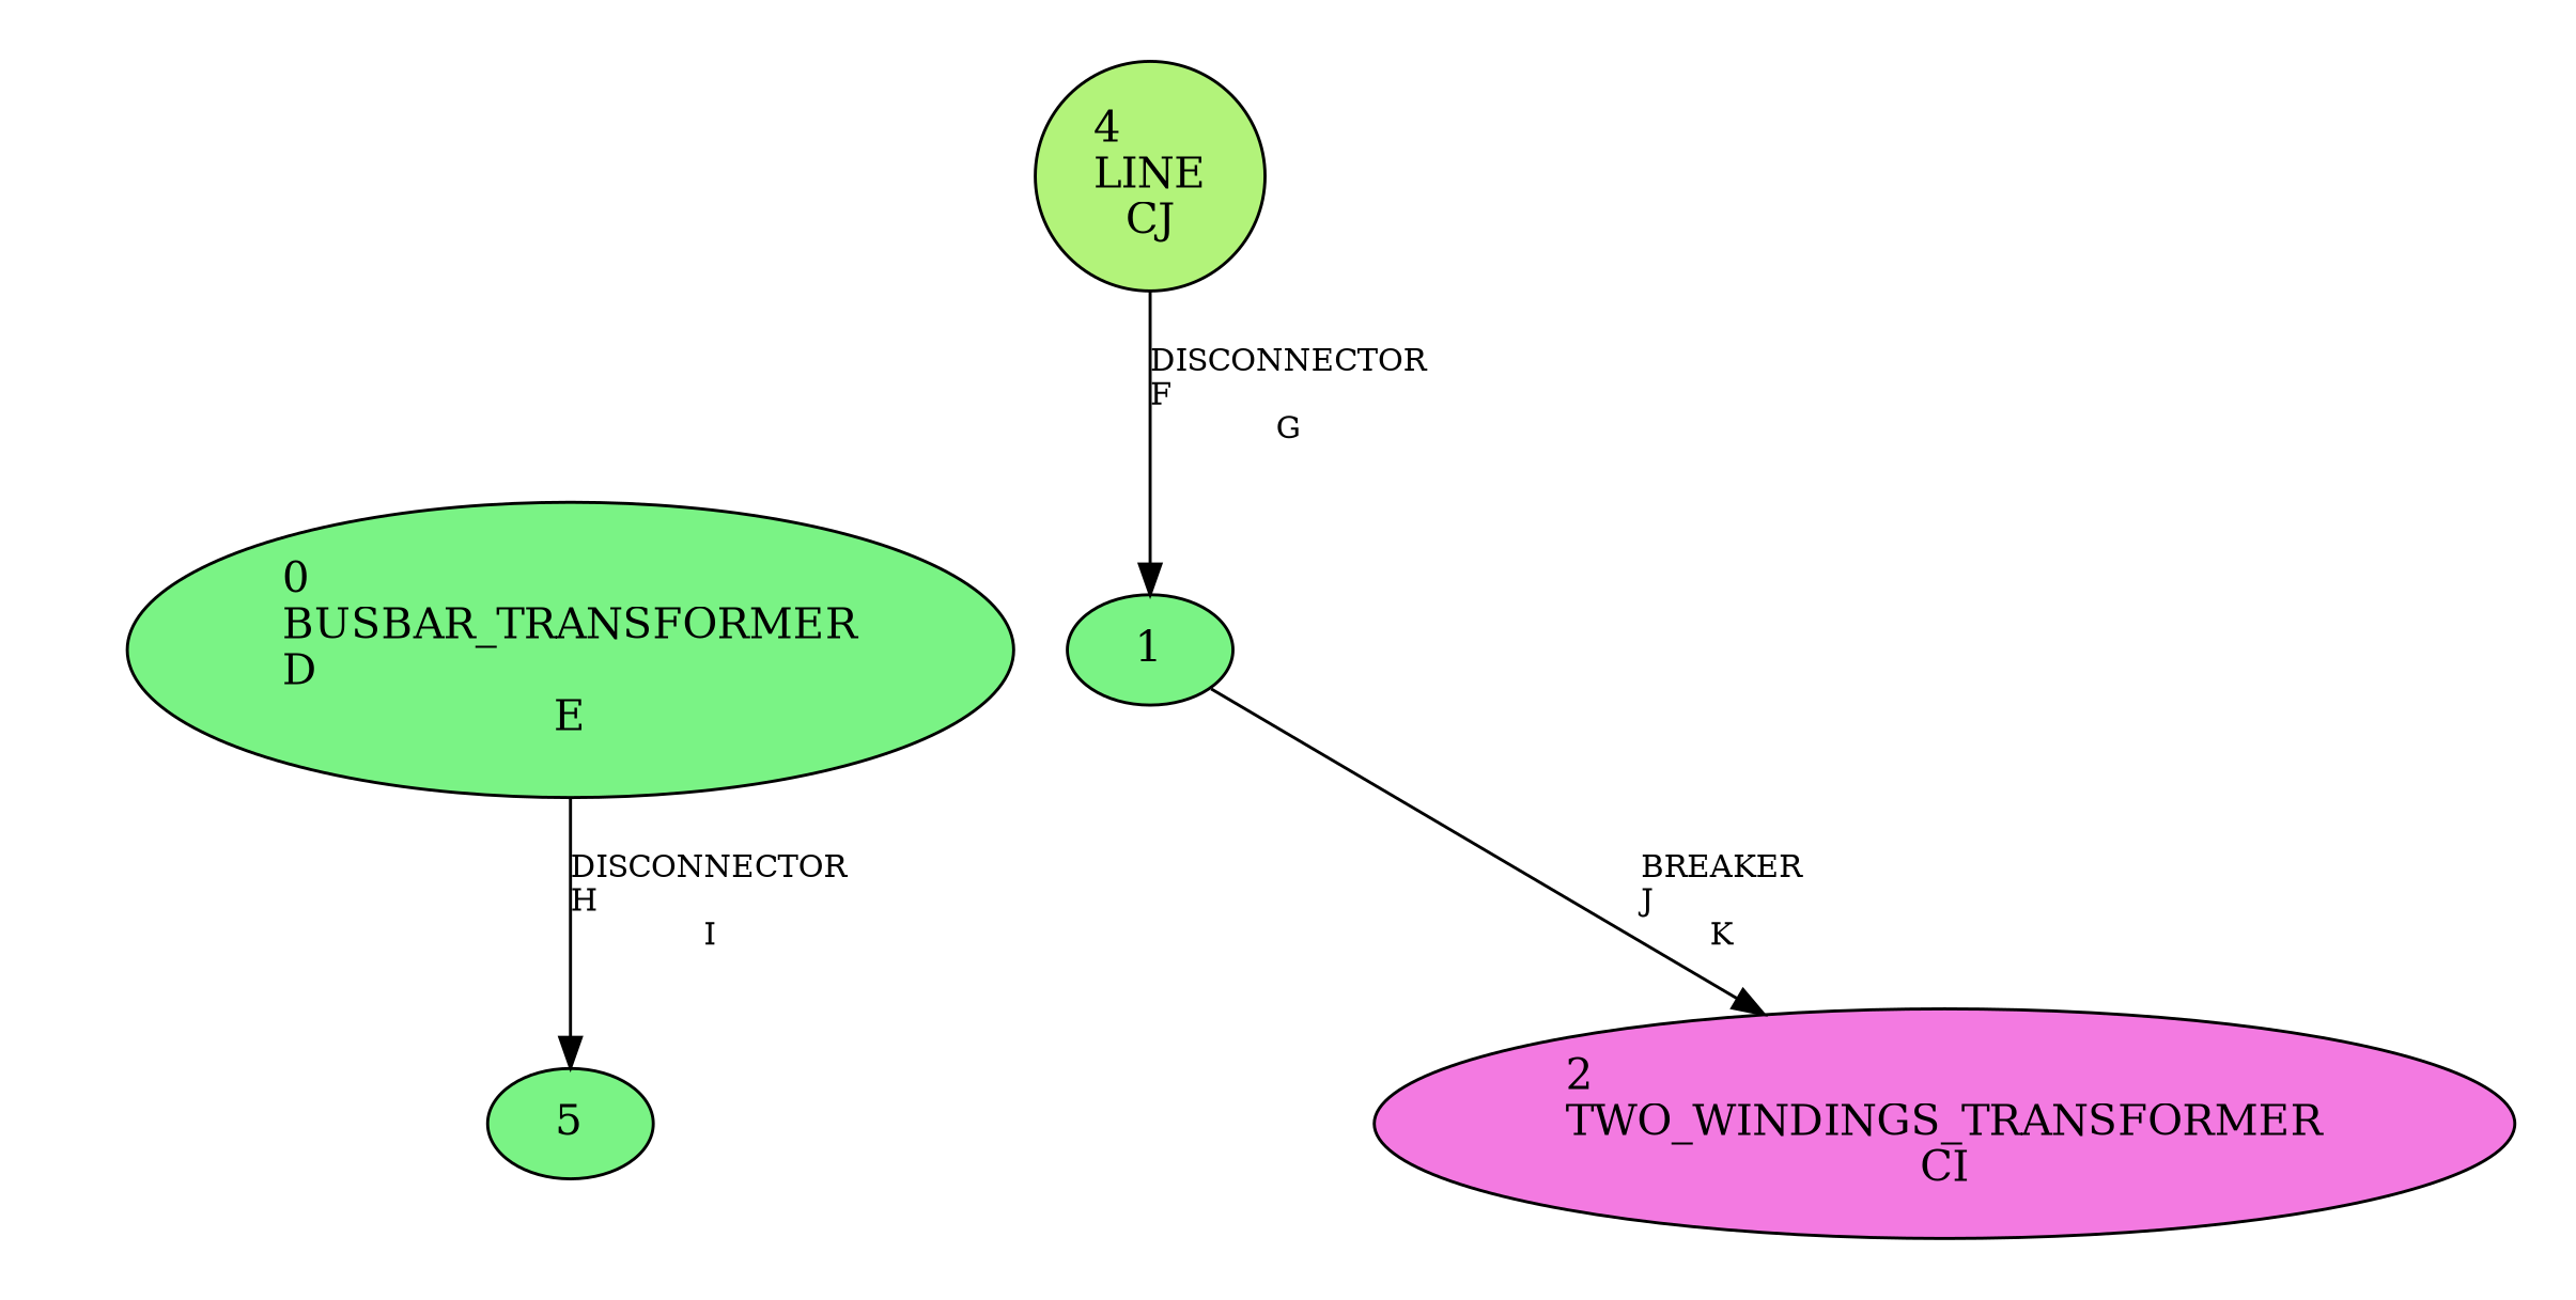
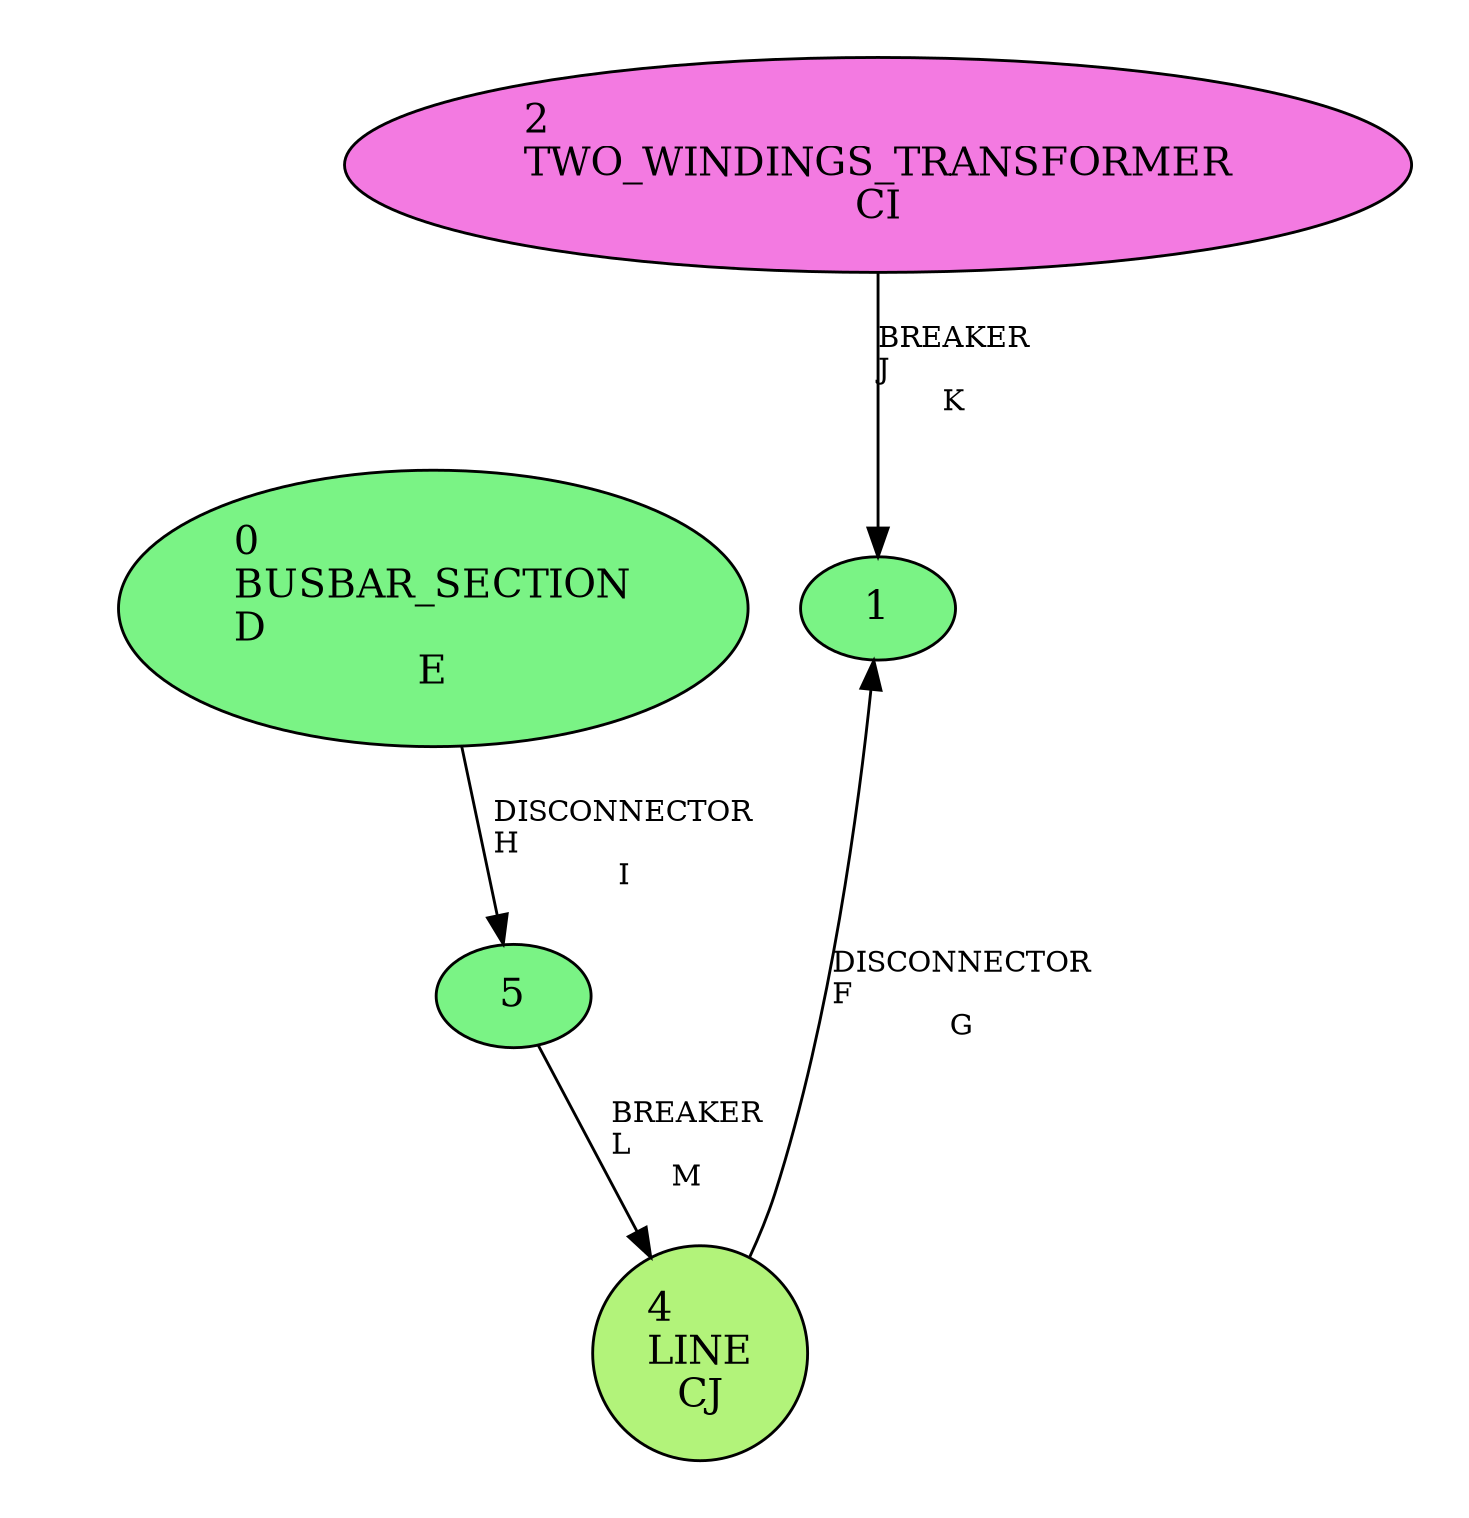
  digraph {
    compound=true
    fontname="DejaVu Serif"
    node [fontname="DejaVu Serif" shape=ellipse style=filled]
    edge [fontname="DejaVu Serif" fontsize=10 style=solid]
    n1 [fillcolor="#F37AE1" label="2\lTWO_WINDINGS_TRANSFORMER\lCI"]
    cluster_c4 [shape=point style=invis]
    n3 [fillcolor="#7AF385" label=5]
    n4 [fillcolor="#7AF385" label=1]
-   n5 [fillcolor="#7AF385" label="0\lBUSBAR_TRANSFORMER\lD\lE"]
+   n5 [fillcolor="#7AF385" label="0\lBUSBAR_SECTION\lD\lE"]
    cluster_c1 [shape=point style=invis]
    n7 [fillcolor="#B2F37A" label="4\lLINE\lCJ"]
    cluster_c7 [shape=point style=invis]
    subgraph cluster_1 {
      pencolor=transparent
      n1
      cluster_c4
    }
    subgraph cluster_2 {
      pencolor=transparent
      n3
      n4
      n5
      cluster_c1
    }
    subgraph cluster_3 {
      pencolor=transparent
      n7
      cluster_c7
    }
-   n4 -> n1 [label="BREAKER\lJ\lK"]
+   n3 -> n7 [label="BREAKER\lL\lM"]
+   n1 -> n4 [label="BREAKER\lJ\lK"]
    n5 -> n3 [label="DISCONNECTOR\lH\lI"]
    n7 -> n4 [label="DISCONNECTOR\lF\lG"]
  }
